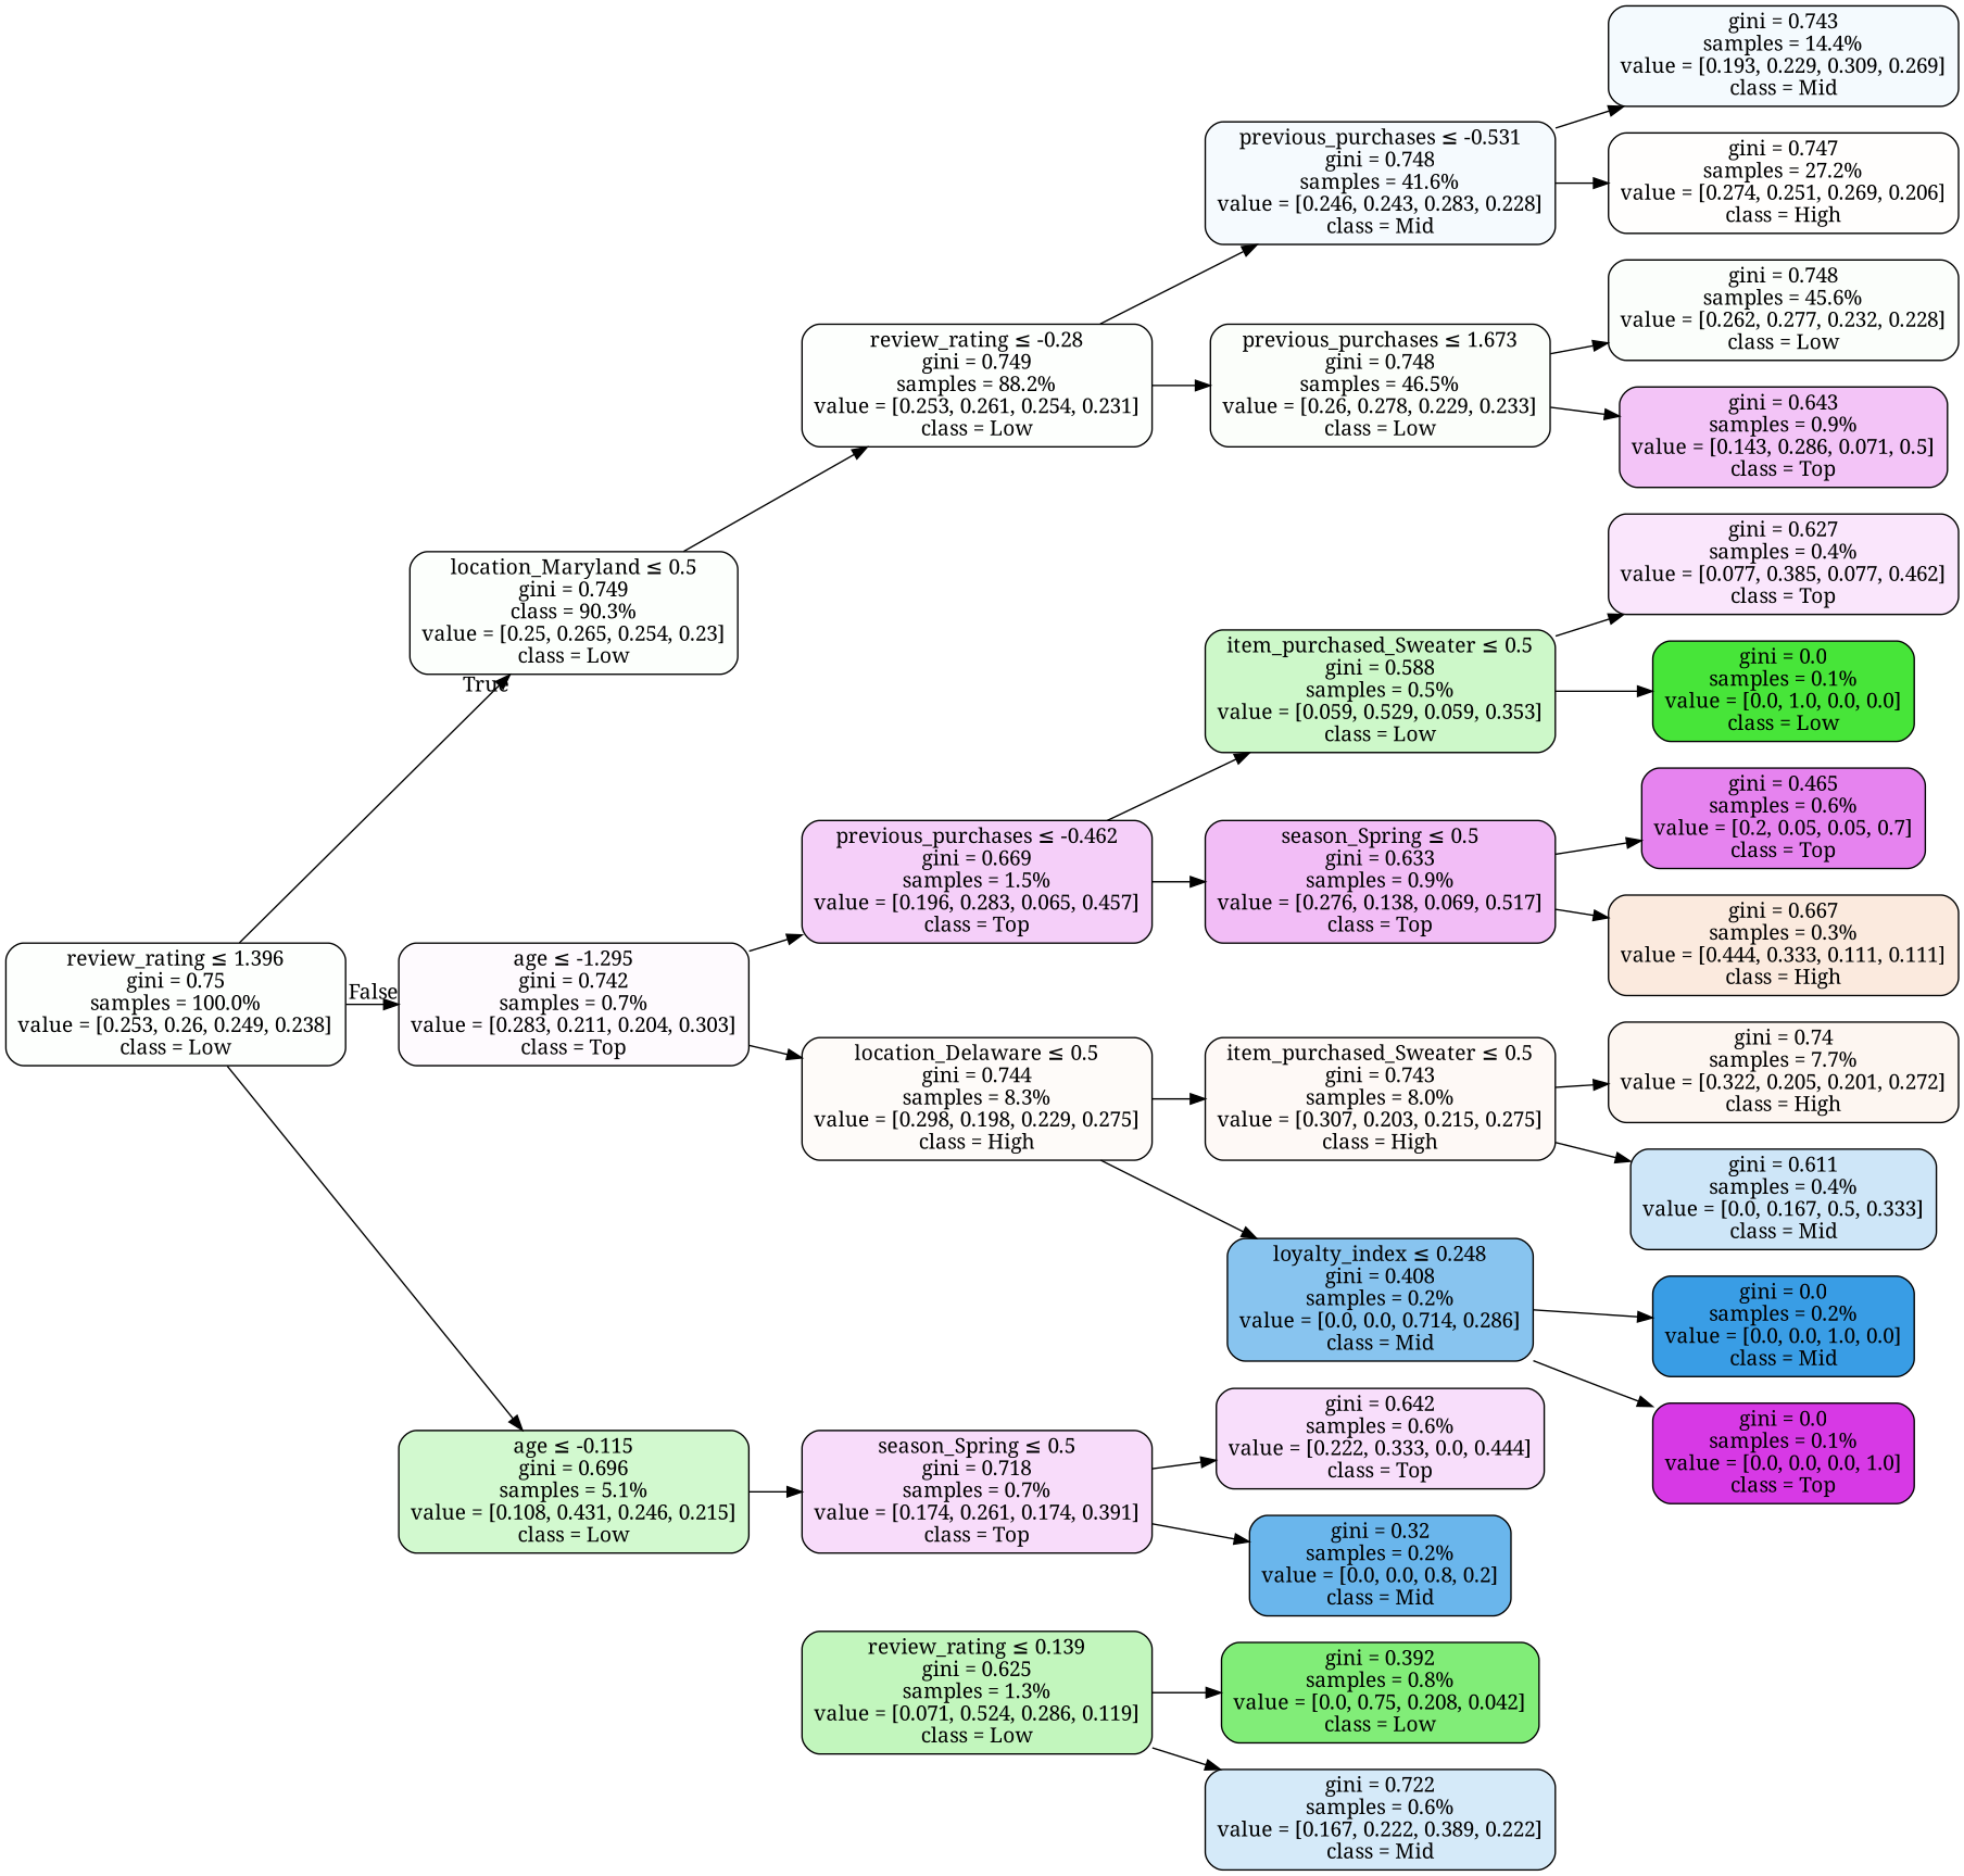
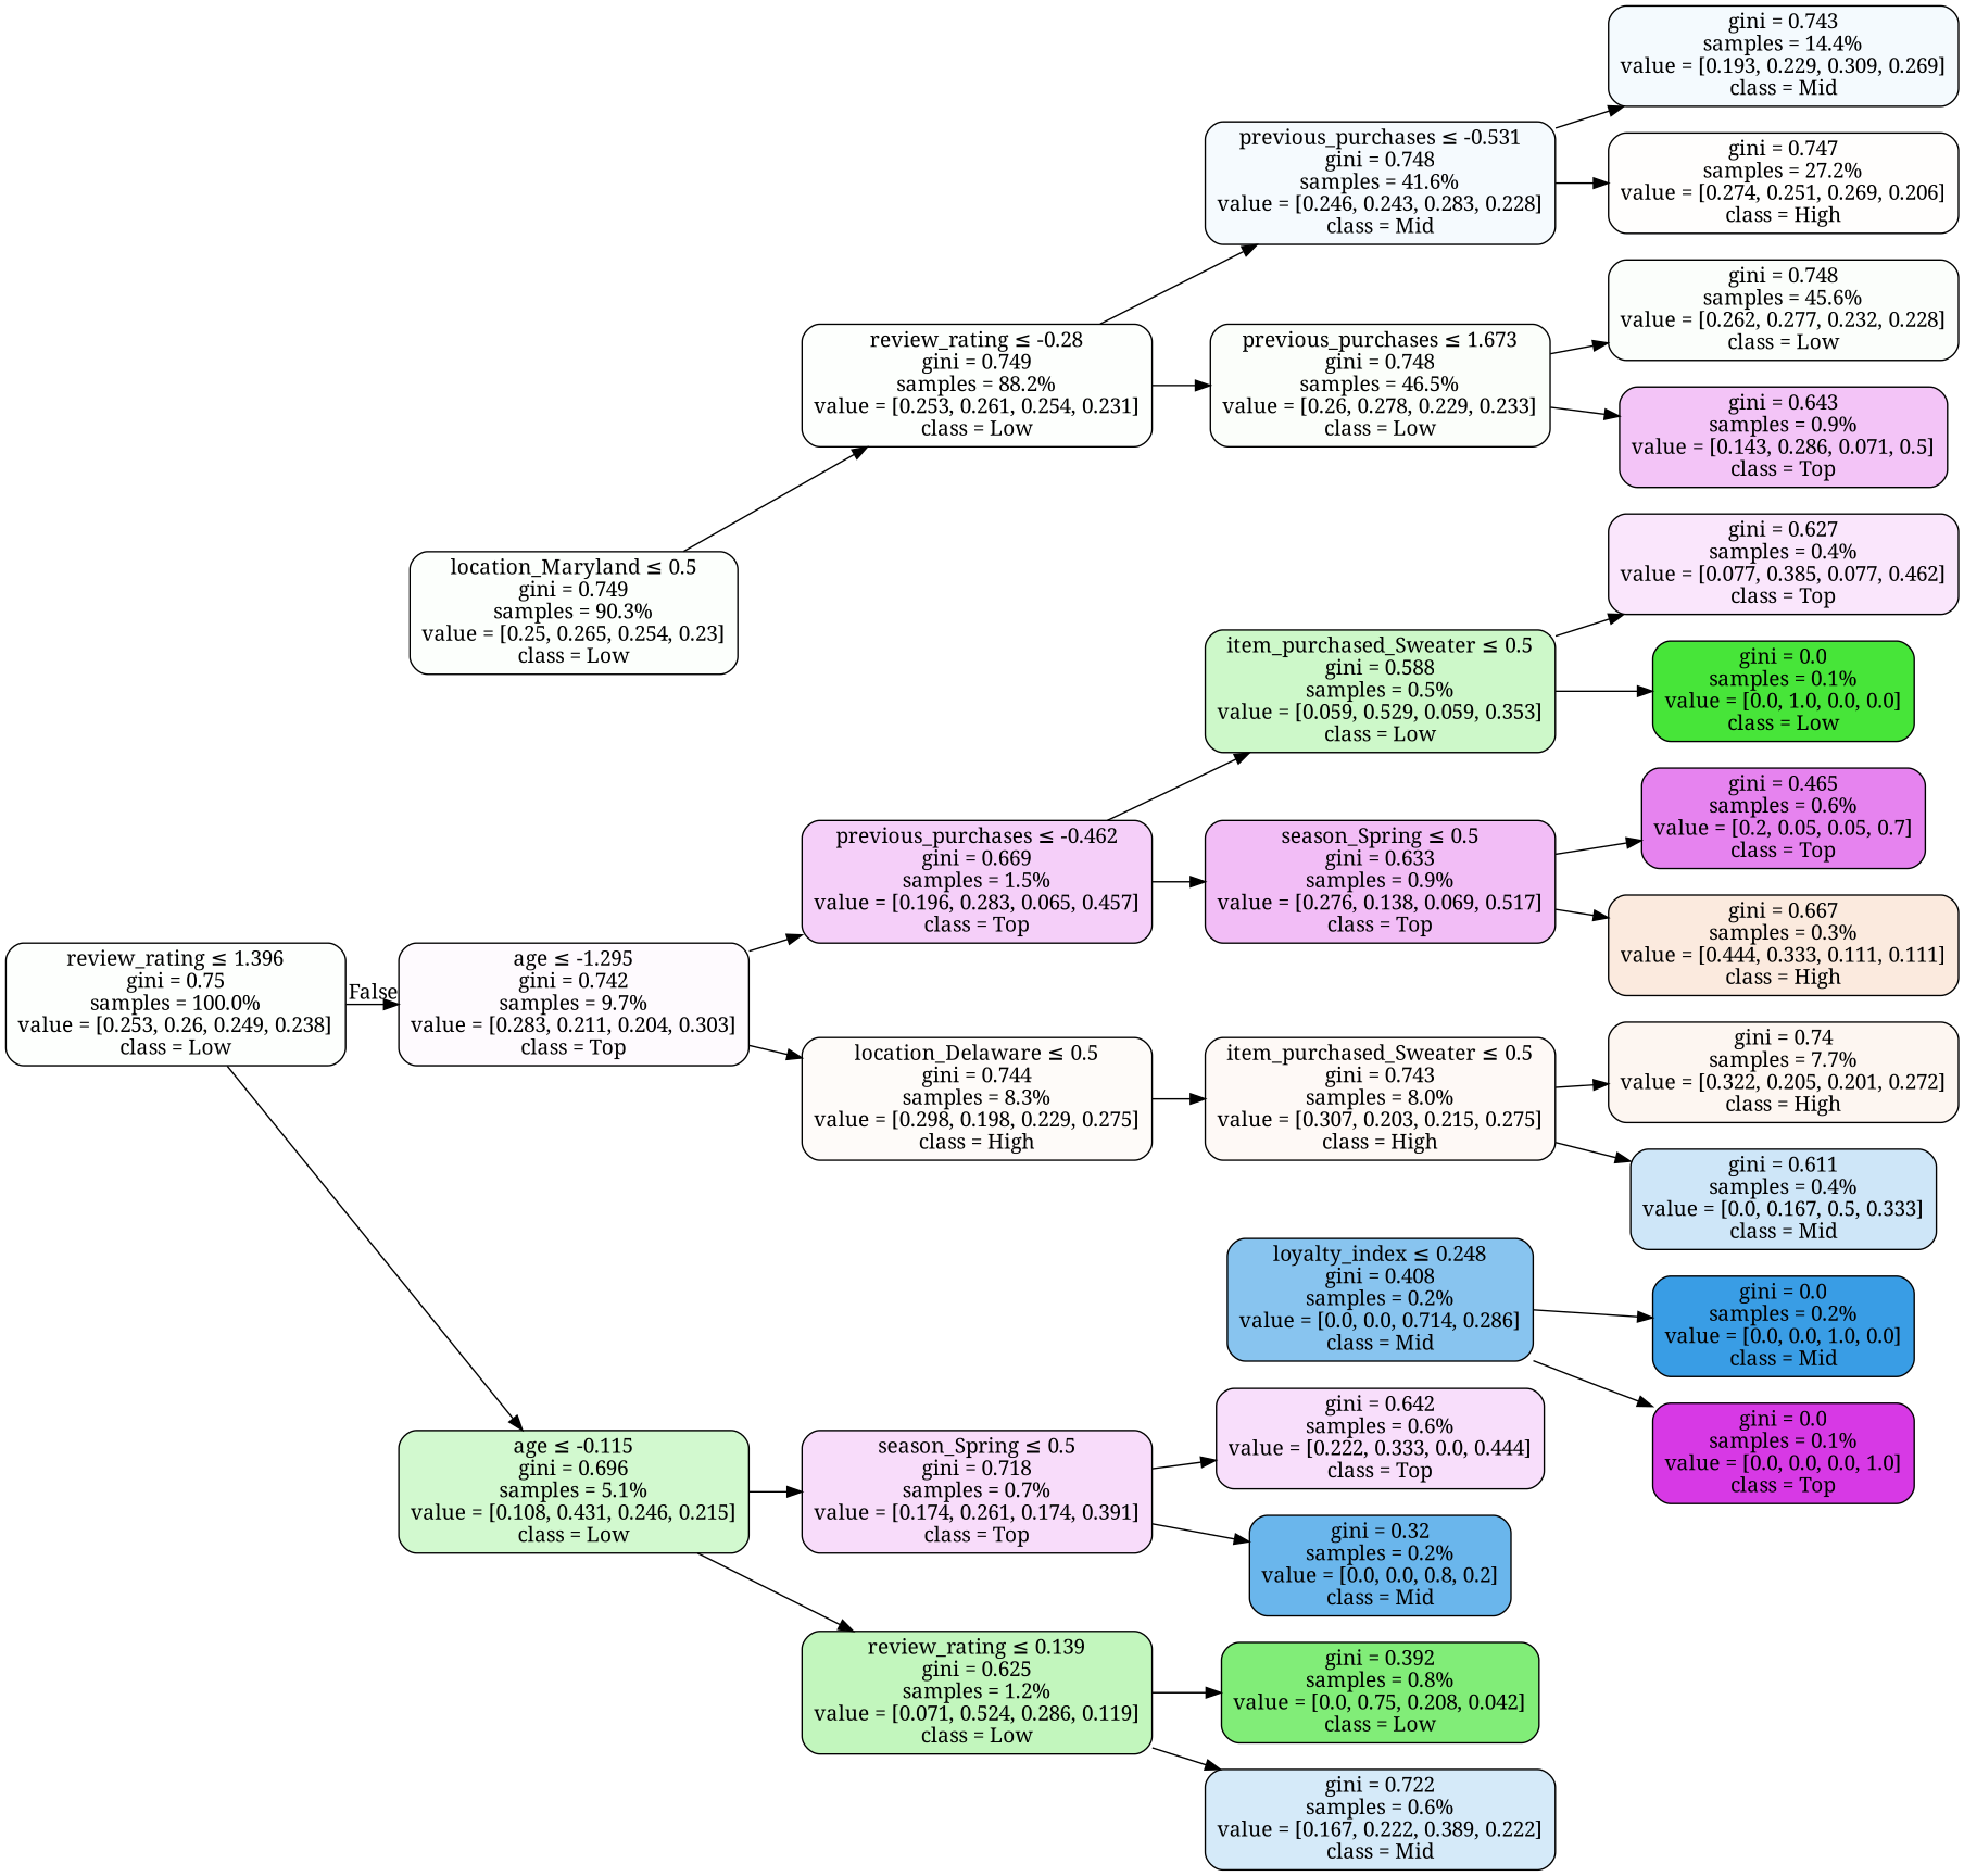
  digraph {
    fontname="Noto Serif"
    rankdir=LR
    node [color=black fillcolor="#fdfffd" fontname="Noto Serif" shape=box style="filled, rounded"]
    edge [fontname="Noto Serif"]
    n1 [label=<review_rating &le; 1.396<br/>gini = 0.75<br/>samples = 100.0%<br/>value = [0.253, 0.26, 0.249, 0.238]<br/>class = Low>]
-   n2 [fillcolor="#fcfffc" label=<location_Maryland &le; 0.5<br/>gini = 0.749<br/>class = 90.3%<br/>value = [0.25, 0.265, 0.254, 0.23]<br/>class = Low>]
-   n3 [fillcolor="#fefafe" label=<age &le; -1.295<br/>gini = 0.742<br/>samples = 0.7%<br/>value = [0.283, 0.211, 0.204, 0.303]<br/>class = Top>]
+   n2 [fillcolor="#fcfffc" label=<location_Maryland &le; 0.5<br/>gini = 0.749<br/>samples = 90.3%<br/>value = [0.25, 0.265, 0.254, 0.23]<br/>class = Low>]
+   n3 [fillcolor="#fefafe" label=<age &le; -1.295<br/>gini = 0.742<br/>samples = 9.7%<br/>value = [0.283, 0.211, 0.204, 0.303]<br/>class = Top>]
    n4 [fillcolor="#d2f9cf" label=<age &le; -0.115<br/>gini = 0.696<br/>samples = 5.1%<br/>value = [0.108, 0.431, 0.246, 0.215]<br/>class = Low>]
    n5 [label=<review_rating &le; -0.28<br/>gini = 0.749<br/>samples = 88.2%<br/>value = [0.253, 0.261, 0.254, 0.231]<br/>class = Low>]
    n6 [fillcolor="#f5cff9" label=<previous_purchases &le; -0.462<br/>gini = 0.669<br/>samples = 1.5%<br/>value = [0.196, 0.283, 0.065, 0.457]<br/>class = Top>]
    n7 [fillcolor="#fefbf9" label=<location_Delaware &le; 0.5<br/>gini = 0.744<br/>samples = 8.3%<br/>value = [0.298, 0.198, 0.229, 0.275]<br/>class = High>]
    n8 [fillcolor="#f5fafe" label=<previous_purchases &le; -0.531<br/>gini = 0.748<br/>samples = 41.6%<br/>value = [0.246, 0.243, 0.283, 0.228]<br/>class = Mid>]
    n9 [fillcolor="#fbfefa" label=<previous_purchases &le; 1.673<br/>gini = 0.748<br/>samples = 46.5%<br/>value = [0.26, 0.278, 0.229, 0.233]<br/>class = Low>]
    n10 [fillcolor="#f8dcfa" label=<season_Spring &le; 0.5<br/>gini = 0.718<br/>samples = 0.7%<br/>value = [0.174, 0.261, 0.174, 0.391]<br/>class = Top>]
-   n11 [fillcolor="#c2f6bd" label=<review_rating &le; 0.139<br/>gini = 0.625<br/>samples = 1.3%<br/>value = [0.071, 0.524, 0.286, 0.119]<br/>class = Low>]
+   n11 [fillcolor="#c2f6bd" label=<review_rating &le; 0.139<br/>gini = 0.625<br/>samples = 1.2%<br/>value = [0.071, 0.524, 0.286, 0.119]<br/>class = Low>]
    n12 [fillcolor="#f4fafe" label=<gini = 0.743<br/>samples = 14.4%<br/>value = [0.193, 0.229, 0.309, 0.269]<br/>class = Mid>]
    n13 [fillcolor="#fffefd" label=<gini = 0.747<br/>samples = 27.2%<br/>value = [0.274, 0.251, 0.269, 0.206]<br/>class = High>]
    n14 [fillcolor="#fbfefb" label=<gini = 0.748<br/>samples = 45.6%<br/>value = [0.262, 0.277, 0.232, 0.228]<br/>class = Low>]
    n15 [fillcolor="#f3c4f7" label=<gini = 0.643<br/>samples = 0.9%<br/>value = [0.143, 0.286, 0.071, 0.5]<br/>class = Top>]
    n16 [fillcolor="#f8defb" label=<gini = 0.642<br/>samples = 0.6%<br/>value = [0.222, 0.333, 0.0, 0.444]<br/>class = Top>]
    n17 [fillcolor="#6ab6ec" label=<gini = 0.32<br/>samples = 0.2%<br/>value = [0.0, 0.0, 0.8, 0.2]<br/>class = Mid>]
    n18 [fillcolor="#81ed78" label=<gini = 0.392<br/>samples = 0.8%<br/>value = [0.0, 0.75, 0.208, 0.042]<br/>class = Low>]
    n19 [fillcolor="#d5eaf9" label=<gini = 0.722<br/>samples = 0.6%<br/>value = [0.167, 0.222, 0.389, 0.222]<br/>class = Mid>]
    n20 [fillcolor="#cdf8c9" label=<item_purchased_Sweater &le; 0.5<br/>gini = 0.588<br/>samples = 0.5%<br/>value = [0.059, 0.529, 0.059, 0.353]<br/>class = Low>]
    n21 [fillcolor="#f2bdf6" label=<season_Spring &le; 0.5<br/>gini = 0.633<br/>samples = 0.9%<br/>value = [0.276, 0.138, 0.069, 0.517]<br/>class = Top>]
    n22 [fillcolor="#fef9f6" label=<item_purchased_Sweater &le; 0.5<br/>gini = 0.743<br/>samples = 8.0%<br/>value = [0.307, 0.203, 0.215, 0.275]<br/>class = High>]
    n23 [fillcolor="#88c4ef" label=<loyalty_index &le; 0.248<br/>gini = 0.408<br/>samples = 0.2%<br/>value = [0.0, 0.0, 0.714, 0.286]<br/>class = Mid>]
    n24 [fillcolor="#fae6fc" label=<gini = 0.627<br/>samples = 0.4%<br/>value = [0.077, 0.385, 0.077, 0.462]<br/>class = Top>]
    n25 [fillcolor="#47e539" label=<gini = 0.0<br/>samples = 0.1%<br/>value = [0.0, 1.0, 0.0, 0.0]<br/>class = Low>]
    n26 [fillcolor="#e683ef" label=<gini = 0.465<br/>samples = 0.6%<br/>value = [0.2, 0.05, 0.05, 0.7]<br/>class = Top>]
    n27 [fillcolor="#fbeade" label=<gini = 0.667<br/>samples = 0.3%<br/>value = [0.444, 0.333, 0.111, 0.111]<br/>class = High>]
    n28 [fillcolor="#fdf6f1" label=<gini = 0.74<br/>samples = 7.7%<br/>value = [0.322, 0.205, 0.201, 0.272]<br/>class = High>]
    n29 [fillcolor="#cee6f8" label=<gini = 0.611<br/>samples = 0.4%<br/>value = [0.0, 0.167, 0.5, 0.333]<br/>class = Mid>]
    n30 [fillcolor="#399de5" label=<gini = 0.0<br/>samples = 0.2%<br/>value = [0.0, 0.0, 1.0, 0.0]<br/>class = Mid>]
    n31 [fillcolor="#d739e5" label=<gini = 0.0<br/>samples = 0.1%<br/>value = [0.0, 0.0, 0.0, 1.0]<br/>class = Top>]
-   n1 -> n2 [headlabel=True labelangle=45 labeldistance=2.5]
    n1 -> n3 [headlabel=False labelangle=-45 labeldistance=2.5]
    n1 -> n4
    n2 -> n5
    n3 -> n6
    n3 -> n7
    n4 -> n10
+   n4 -> n11
    n5 -> n8
    n5 -> n9
    n6 -> n20
    n6 -> n21
    n7 -> n22
-   n7 -> n23
    n8 -> n12
    n8 -> n13
    n9 -> n14
    n9 -> n15
    n10 -> n16
    n10 -> n17
    n11 -> n18
    n11 -> n19
    n20 -> n24
    n20 -> n25
    n21 -> n26
    n21 -> n27
    n22 -> n28
    n22 -> n29
    n23 -> n30
    n23 -> n31
  }
